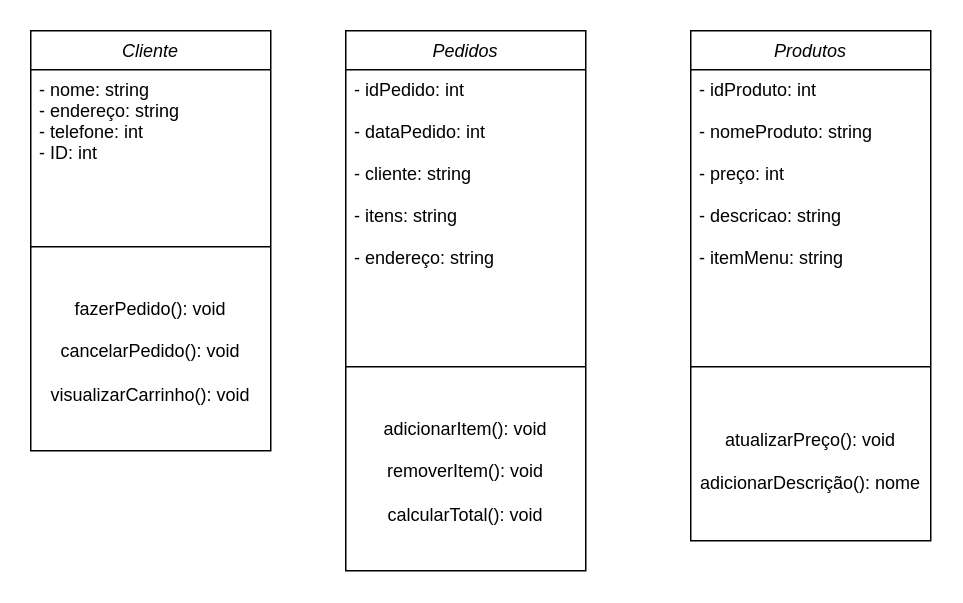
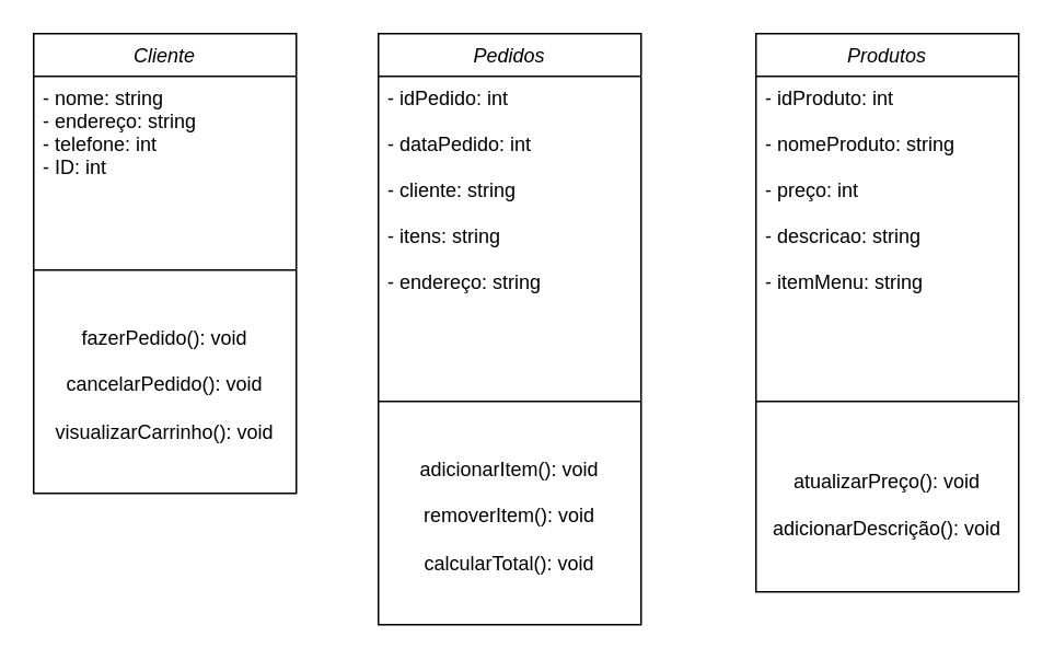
  <mxCell id="0" />
  <mxCell id="1" parent="0" />
  <mxCell id="2" value="Cliente" style="swimlane;fontStyle=2;align=center;verticalAlign=top;childLayout=stackLayout;horizontal=1;startSize=26;horizontalStack=0;resizeParent=1;resizeLast=0;collapsible=1;marginBottom=0;rounded=0;shadow=0;strokeWidth=1;" vertex="1" parent="1"><mxGeometry x="20" y="20" width="160" height="280" as="geometry"><mxRectangle x="230" y="140" width="160" height="26" as="alternateBounds" /></mxGeometry></mxCell>
  <mxCell id="3" value="- nome: string&#10;- endereço: string&#10;- telefone: int&#10;- ID: int" style="text;align=left;verticalAlign=top;spacingLeft=4;spacingRight=4;overflow=hidden;rotatable=0;points=[[0,0.5],[1,0.5]];portConstraint=eastwest;" vertex="1" parent="2"><mxGeometry y="26" width="160" height="94" as="geometry" /></mxCell>
  <mxCell id="4" value="" style="line;html=1;strokeWidth=1;align=left;verticalAlign=middle;spacingTop=-1;spacingLeft=3;spacingRight=3;rotatable=0;labelPosition=right;points=[];portConstraint=eastwest;" vertex="1" parent="2"><mxGeometry y="120" width="160" height="48" as="geometry" /></mxCell>
  <mxCell id="5" value="fazerPedido(): void&lt;br&gt;&lt;br&gt;cancelarPedido(): void&lt;br&gt;&lt;br&gt;visualizarCarrinho(): void" style="text;html=1;strokeColor=none;fillColor=none;align=center;verticalAlign=middle;whiteSpace=wrap;rounded=0;" vertex="1" parent="2"><mxGeometry y="168" width="160" height="92" as="geometry" /></mxCell>
  <mxCell id="6" value="Pedidos" style="swimlane;fontStyle=2;align=center;verticalAlign=top;childLayout=stackLayout;horizontal=1;startSize=26;horizontalStack=0;resizeParent=1;resizeLast=0;collapsible=1;marginBottom=0;rounded=0;shadow=0;strokeWidth=1;" vertex="1" parent="1"><mxGeometry x="230" y="20" width="160" height="360" as="geometry"><mxRectangle x="230" y="140" width="160" height="26" as="alternateBounds" /></mxGeometry></mxCell>
  <mxCell id="7" value="- idPedido: int&#10;&#10;- dataPedido: int&#10;&#10;- cliente: string&#10;&#10;- itens: string&#10;&#10;- endereço: string&#10;&#10;&#10;&#10;&#10;&#10;&#10;&#10;" style="text;align=left;verticalAlign=top;spacingLeft=4;spacingRight=4;overflow=hidden;rotatable=0;points=[[0,0.5],[1,0.5]];portConstraint=eastwest;" vertex="1" parent="6"><mxGeometry y="26" width="160" height="174" as="geometry" /></mxCell>
  <mxCell id="8" value="" style="line;html=1;strokeWidth=1;align=left;verticalAlign=middle;spacingTop=-1;spacingLeft=3;spacingRight=3;rotatable=0;labelPosition=right;points=[];portConstraint=eastwest;" vertex="1" parent="6"><mxGeometry y="200" width="160" height="48" as="geometry" /></mxCell>
  <mxCell id="9" value="adicionarItem(): void&lt;br&gt;&lt;br&gt;removerItem(): void&lt;br&gt;&lt;br&gt;calcularTotal(): void" style="text;html=1;strokeColor=none;fillColor=none;align=center;verticalAlign=middle;whiteSpace=wrap;rounded=0;" vertex="1" parent="6"><mxGeometry y="248" width="160" height="92" as="geometry" /></mxCell>
  <mxCell id="10" value="Produtos" style="swimlane;fontStyle=2;align=center;verticalAlign=top;childLayout=stackLayout;horizontal=1;startSize=26;horizontalStack=0;resizeParent=1;resizeLast=0;collapsible=1;marginBottom=0;rounded=0;shadow=0;strokeWidth=1;" vertex="1" parent="1"><mxGeometry x="460" y="20" width="160" height="340" as="geometry"><mxRectangle x="230" y="140" width="160" height="26" as="alternateBounds" /></mxGeometry></mxCell>
  <mxCell id="11" value="- idProduto: int&#10;&#10;- nomeProduto: string&#10;&#10;- preço: int&#10;&#10;- descricao: string&#10;&#10;- itemMenu: string&#10;&#10;&#10;&#10;&#10;&#10;&#10;" style="text;align=left;verticalAlign=top;spacingLeft=4;spacingRight=4;overflow=hidden;rotatable=0;points=[[0,0.5],[1,0.5]];portConstraint=eastwest;" vertex="1" parent="10"><mxGeometry y="26" width="160" height="174" as="geometry" /></mxCell>
  <mxCell id="12" value="" style="line;html=1;strokeWidth=1;align=left;verticalAlign=middle;spacingTop=-1;spacingLeft=3;spacingRight=3;rotatable=0;labelPosition=right;points=[];portConstraint=eastwest;" vertex="1" parent="10"><mxGeometry y="200" width="160" height="48" as="geometry" /></mxCell>
- <mxCell id="13" value="atualizarPreço(): void&lt;br&gt;&lt;br&gt;adicionarDescrição(): nome&lt;br&gt;&lt;br&gt;" style="text;html=1;strokeColor=none;fillColor=none;align=center;verticalAlign=middle;whiteSpace=wrap;rounded=0;" vertex="1" parent="10"><mxGeometry y="248" width="160" height="92" as="geometry" /></mxCell>
+ <mxCell id="13" value="atualizarPreço(): void&lt;br&gt;&lt;br&gt;adicionarDescrição(): void&lt;br&gt;&lt;br&gt;" style="text;html=1;strokeColor=none;fillColor=none;align=center;verticalAlign=middle;whiteSpace=wrap;rounded=0;" vertex="1" parent="10"><mxGeometry y="248" width="160" height="92" as="geometry" /></mxCell>
